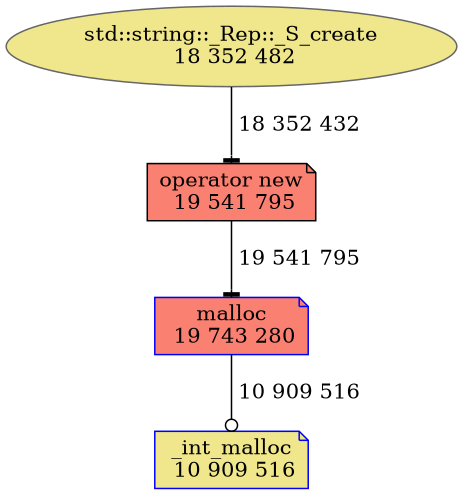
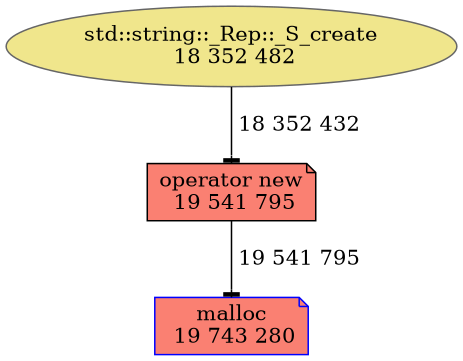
  digraph {
    node [color=blue fillcolor=salmon shape=note style=filled]
    edge [arrowhead=tee weight=2]
    n1 [label="malloc\n 19 743 280"]
-   n2 [fillcolor=khaki label="_int_malloc\n 10 909 516"]
    n3 [color=gray40 fillcolor=khaki label="std::string::_Rep::_S_create\n 18 352 482" shape=ellipse]
    n4 [color=black label="operator new\n 19 541 795"]
-   n1 -> n2 [arrowhead=odot label=" 10 909 516"]
    n3 -> n4 [label=" 18 352 432"]
    n4 -> n1 [label=" 19 541 795"]
  }
